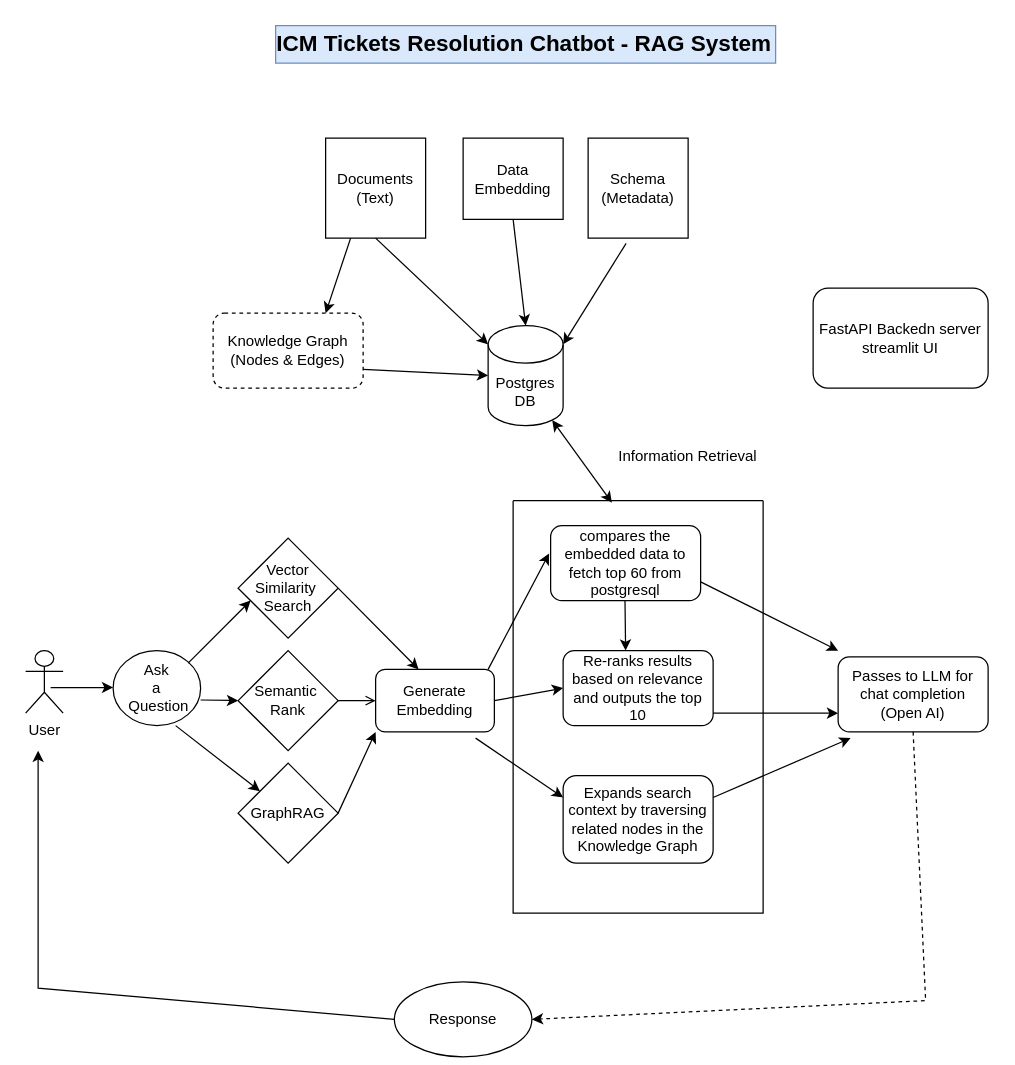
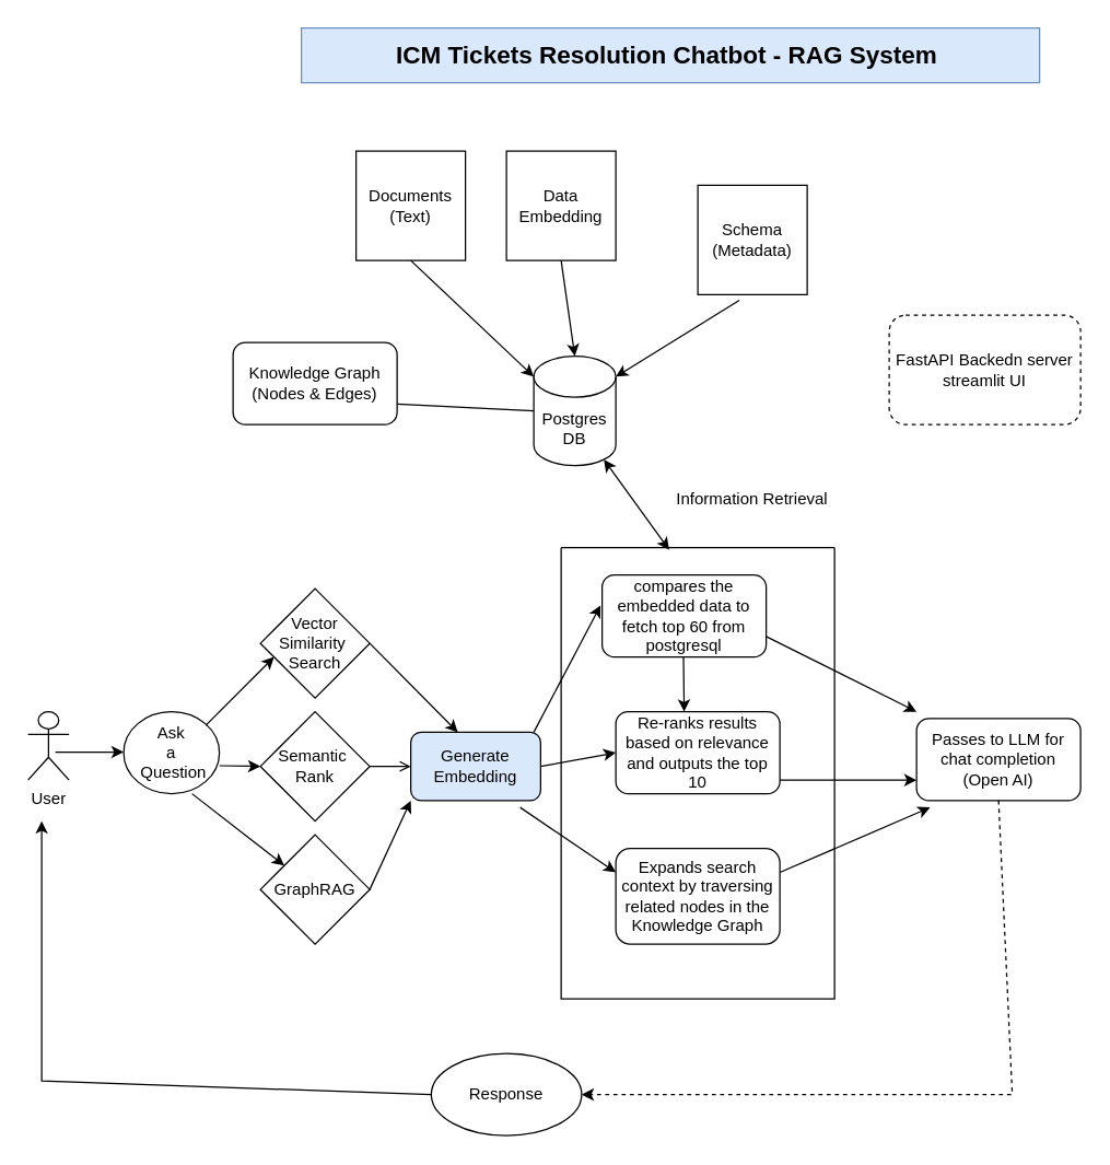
  <mxCell id="0" />
  <mxCell id="1" parent="0" />
  <mxCell id="2" value="Documents&lt;br&gt;(Text)" style="whiteSpace=wrap;html=1;aspect=fixed;" vertex="1" parent="1"><mxGeometry x="260" y="110" width="80" height="80" as="geometry" /></mxCell>
- <mxCell id="3" value="&lt;div&gt;Data&lt;/div&gt;Embedding" style="whiteSpace=wrap;html=1;aspect=fixed;" vertex="1" parent="1"><mxGeometry x="370" y="110" width="80" height="65" as="geometry" /></mxCell>
- <mxCell id="4" value="&lt;div&gt;Schema&lt;/div&gt;&lt;div&gt;(Metadata)&lt;/div&gt;" style="whiteSpace=wrap;html=1;aspect=fixed;" vertex="1" parent="1"><mxGeometry x="470" y="110" width="80" height="80" as="geometry" /></mxCell>
+ <mxCell id="3" value="&lt;div&gt;Data&lt;/div&gt;Embedding" style="whiteSpace=wrap;html=1;aspect=fixed;" vertex="1" parent="1"><mxGeometry x="370" y="110" width="80" height="80" as="geometry" /></mxCell>
+ <mxCell id="4" value="&lt;div&gt;Schema&lt;/div&gt;&lt;div&gt;(Metadata)&lt;/div&gt;" style="whiteSpace=wrap;html=1;aspect=fixed;" vertex="1" parent="1"><mxGeometry x="510" y="135" width="80" height="80" as="geometry" /></mxCell>
  <mxCell id="5" value="Postgres DB" style="shape=cylinder3;whiteSpace=wrap;html=1;boundedLbl=1;backgroundOutline=1;size=15;" vertex="1" parent="1"><mxGeometry x="390" y="260" width="60" height="80" as="geometry" /></mxCell>
  <mxCell id="6" value="" style="endArrow=classic;html=1;rounded=0;entryX=1;entryY=0;entryDx=0;entryDy=15;entryPerimeter=0;exitX=0.38;exitY=1.052;exitDx=0;exitDy=0;exitPerimeter=0;" edge="1" parent="1" source="4" target="5"><mxGeometry width="50" height="50" relative="1" as="geometry"><mxPoint x="80" y="640" as="sourcePoint" /><mxPoint x="50" y="790" as="targetPoint" /></mxGeometry></mxCell>
  <mxCell id="7" value="" style="endArrow=classic;html=1;rounded=0;entryX=0.5;entryY=0;entryDx=0;entryDy=0;entryPerimeter=0;exitX=0.5;exitY=1;exitDx=0;exitDy=0;" edge="1" parent="1" source="3" target="5"><mxGeometry width="50" height="50" relative="1" as="geometry"><mxPoint x="60" y="690" as="sourcePoint" /><mxPoint x="110" y="640" as="targetPoint" /></mxGeometry></mxCell>
  <mxCell id="8" value="" style="endArrow=classic;html=1;rounded=0;entryX=0;entryY=0;entryDx=0;entryDy=15;entryPerimeter=0;exitX=0.5;exitY=1;exitDx=0;exitDy=0;" edge="1" parent="1" source="2" target="5"><mxGeometry width="50" height="50" relative="1" as="geometry"><mxPoint x="-75" y="660" as="sourcePoint" /><mxPoint x="-165" y="715" as="targetPoint" /></mxGeometry></mxCell>
  <mxCell id="9" value="Vector Similarity&amp;nbsp;&lt;div&gt;Search&lt;/div&gt;" style="rhombus;whiteSpace=wrap;html=1;" vertex="1" parent="1"><mxGeometry x="190" y="430" width="80" height="80" as="geometry" /></mxCell>
  <mxCell id="10" value="Semantic&amp;nbsp;&lt;div&gt;Rank&lt;/div&gt;" style="rhombus;whiteSpace=wrap;html=1;" vertex="1" parent="1"><mxGeometry x="190" y="520" width="80" height="80" as="geometry" /></mxCell>
  <mxCell id="11" value="GraphRAG" style="rhombus;whiteSpace=wrap;html=1;" vertex="1" parent="1"><mxGeometry x="190" y="610" width="80" height="80" as="geometry" /></mxCell>
  <mxCell id="12" value="User" style="shape=umlActor;verticalLabelPosition=bottom;verticalAlign=top;html=1;outlineConnect=0;" vertex="1" parent="1"><mxGeometry x="20" y="520" width="30" height="50" as="geometry" /></mxCell>
  <mxCell id="13" value="Ask&lt;div&gt;a&lt;br&gt;&lt;div&gt;&lt;div&gt;&amp;nbsp;Question&lt;/div&gt;&lt;/div&gt;&lt;/div&gt;" style="ellipse;whiteSpace=wrap;html=1;" vertex="1" parent="1"><mxGeometry x="90" y="520" width="70" height="60" as="geometry" /></mxCell>
  <mxCell id="14" value="" style="endArrow=classic;html=1;rounded=0;" edge="1" parent="1"><mxGeometry width="50" height="50" relative="1" as="geometry"><mxPoint x="40" y="549.5" as="sourcePoint" /><mxPoint x="90" y="549.5" as="targetPoint" /></mxGeometry></mxCell>
  <mxCell id="15" value="" style="endArrow=classic;html=1;rounded=0;" edge="1" parent="1"><mxGeometry width="50" height="50" relative="1" as="geometry"><mxPoint x="150" y="530" as="sourcePoint" /><mxPoint x="200" y="480" as="targetPoint" /></mxGeometry></mxCell>
  <mxCell id="16" value="" style="endArrow=classic;html=1;rounded=0;" edge="1" parent="1"><mxGeometry width="50" height="50" relative="1" as="geometry"><mxPoint x="160" y="559.5" as="sourcePoint" /><mxPoint x="190" y="560" as="targetPoint" /></mxGeometry></mxCell>
  <mxCell id="17" value="" style="endArrow=classic;html=1;rounded=0;" edge="1" parent="1" target="11"><mxGeometry width="50" height="50" relative="1" as="geometry"><mxPoint x="140" y="580" as="sourcePoint" /><mxPoint x="200" y="610" as="targetPoint" /></mxGeometry></mxCell>
- <mxCell id="18" value="Generate&lt;br&gt;Embedding" style="rounded=1;whiteSpace=wrap;html=1;" vertex="1" parent="1"><mxGeometry x="300" y="535" width="95" height="50" as="geometry" /></mxCell>
+ <mxCell id="18" value="Generate&lt;br&gt;Embedding" style="rounded=1;whiteSpace=wrap;html=1;fillColor=#dae8fc;" vertex="1" parent="1"><mxGeometry x="300" y="535" width="95" height="50" as="geometry" /></mxCell>
  <mxCell id="19" value="" style="endArrow=open;html=1;rounded=0;entryX=0;entryY=0.5;entryDx=0;entryDy=0;" edge="1" parent="1" source="10" target="18"><mxGeometry width="50" height="50" relative="1" as="geometry"><mxPoint x="270" y="580" as="sourcePoint" /><mxPoint x="320" y="530" as="targetPoint" /></mxGeometry></mxCell>
  <mxCell id="20" value="" style="endArrow=classic;html=1;rounded=0;entryX=0.362;entryY=0;entryDx=0;entryDy=0;entryPerimeter=0;" edge="1" parent="1" target="18"><mxGeometry width="50" height="50" relative="1" as="geometry"><mxPoint x="270" y="470" as="sourcePoint" /><mxPoint x="338" y="523" as="targetPoint" /></mxGeometry></mxCell>
  <mxCell id="21" value="" style="endArrow=classic;html=1;rounded=0;entryX=0;entryY=1;entryDx=0;entryDy=0;" edge="1" parent="1" target="18"><mxGeometry width="50" height="50" relative="1" as="geometry"><mxPoint x="270" y="650" as="sourcePoint" /><mxPoint x="340" y="580" as="targetPoint" /></mxGeometry></mxCell>
  <mxCell id="22" value="compares the embedded data to fetch top 60 from postgresql" style="rounded=1;whiteSpace=wrap;html=1;" vertex="1" parent="1"><mxGeometry x="440" y="420" width="120" height="60" as="geometry" /></mxCell>
  <mxCell id="23" value="" style="endArrow=classic;html=1;rounded=0;entryX=-0.01;entryY=0.37;entryDx=0;entryDy=0;entryPerimeter=0;" edge="1" parent="1" target="22"><mxGeometry width="50" height="50" relative="1" as="geometry"><mxPoint x="390" y="535" as="sourcePoint" /><mxPoint x="440" y="485" as="targetPoint" /></mxGeometry></mxCell>
  <mxCell id="24" value="" style="endArrow=classic;html=1;rounded=0;" edge="1" parent="1"><mxGeometry width="50" height="50" relative="1" as="geometry"><mxPoint x="499.5" y="480" as="sourcePoint" /><mxPoint x="500" y="520" as="targetPoint" /></mxGeometry></mxCell>
  <mxCell id="25" value="&lt;p data-pm-slice=&quot;1 1 [&amp;quot;ordered_list&amp;quot;,{&amp;quot;spread&amp;quot;:true,&amp;quot;startingNumber&amp;quot;:1,&amp;quot;start&amp;quot;:71,&amp;quot;end&amp;quot;:1303},&amp;quot;regular_list_item&amp;quot;,{&amp;quot;start&amp;quot;:652,&amp;quot;end&amp;quot;:945},&amp;quot;list&amp;quot;,{&amp;quot;spread&amp;quot;:false,&amp;quot;start&amp;quot;:679,&amp;quot;end&amp;quot;:945},&amp;quot;regular_list_item&amp;quot;,{&amp;quot;start&amp;quot;:762,&amp;quot;end&amp;quot;:844}]&quot;&gt;Re-ranks results based on relevance and outputs the top 10&lt;/p&gt;" style="rounded=1;whiteSpace=wrap;html=1;" vertex="1" parent="1"><mxGeometry x="450" y="520" width="120" height="60" as="geometry" /></mxCell>
  <mxCell id="26" value="Passes to LLM for chat completion&lt;div&gt;(Open AI)&lt;/div&gt;" style="rounded=1;whiteSpace=wrap;html=1;" vertex="1" parent="1"><mxGeometry x="670" y="525" width="120" height="60" as="geometry" /></mxCell>
  <mxCell id="27" value="" style="endArrow=classic;html=1;rounded=0;exitX=1;exitY=0.75;exitDx=0;exitDy=0;" edge="1" parent="1" source="22"><mxGeometry width="50" height="50" relative="1" as="geometry"><mxPoint x="580" y="450" as="sourcePoint" /><mxPoint x="670" y="520" as="targetPoint" /></mxGeometry></mxCell>
  <mxCell id="28" value="" style="endArrow=classic;html=1;rounded=0;entryX=0;entryY=0.75;entryDx=0;entryDy=0;" edge="1" parent="1" target="26"><mxGeometry width="50" height="50" relative="1" as="geometry"><mxPoint x="570" y="570" as="sourcePoint" /><mxPoint x="660" y="570" as="targetPoint" /></mxGeometry></mxCell>
  <mxCell id="29" value="" style="endArrow=classic;html=1;rounded=0;entryX=0;entryY=0.25;entryDx=0;entryDy=0;" edge="1" parent="1" target="30"><mxGeometry width="50" height="50" relative="1" as="geometry"><mxPoint x="380" y="590" as="sourcePoint" /><mxPoint x="385" y="620" as="targetPoint" /></mxGeometry></mxCell>
  <mxCell id="30" value="&lt;div&gt;&lt;div&gt;&lt;p data-pm-slice=&quot;1 1 [&amp;quot;ordered_list&amp;quot;,{&amp;quot;spread&amp;quot;:true,&amp;quot;startingNumber&amp;quot;:1,&amp;quot;start&amp;quot;:71,&amp;quot;end&amp;quot;:1303},&amp;quot;regular_list_item&amp;quot;,{&amp;quot;start&amp;quot;:652,&amp;quot;end&amp;quot;:945},&amp;quot;list&amp;quot;,{&amp;quot;spread&amp;quot;:false,&amp;quot;start&amp;quot;:679,&amp;quot;end&amp;quot;:945},&amp;quot;regular_list_item&amp;quot;,{&amp;quot;start&amp;quot;:848,&amp;quot;end&amp;quot;:945}]&quot;&gt;Expands search context by traversing related nodes in the Knowledge Graph&lt;/p&gt;&lt;/div&gt;&lt;/div&gt;" style="rounded=1;whiteSpace=wrap;html=1;" vertex="1" parent="1"><mxGeometry x="450" y="620" width="120" height="70" as="geometry" /></mxCell>
  <mxCell id="31" value="" style="endArrow=classic;html=1;rounded=0;exitX=1;exitY=0.25;exitDx=0;exitDy=0;" edge="1" parent="1" source="30"><mxGeometry width="50" height="50" relative="1" as="geometry"><mxPoint x="610" y="635" as="sourcePoint" /><mxPoint x="680" y="590" as="targetPoint" /></mxGeometry></mxCell>
- <mxCell id="32" value="Response" style="ellipse;whiteSpace=wrap;html=1;" vertex="1" parent="1"><mxGeometry x="315" y="785" width="110" height="60" as="geometry" /></mxCell>
+ <mxCell id="32" value="Response" style="ellipse;whiteSpace=wrap;html=1;" vertex="1" parent="1"><mxGeometry x="315" y="770" width="110" height="60" as="geometry" /></mxCell>
  <mxCell id="33" value="" style="endArrow=classic;html=1;rounded=0;exitX=0;exitY=0.5;exitDx=0;exitDy=0;" edge="1" parent="1" source="32"><mxGeometry width="50" height="50" relative="1" as="geometry"><mxPoint x="30" y="820" as="sourcePoint" /><mxPoint x="30" y="600" as="targetPoint" /><Array as="points"><mxPoint x="30" y="790" /></Array></mxGeometry></mxCell>
  <mxCell id="34" value="" style="endArrow=classic;html=1;rounded=0;exitX=0.5;exitY=1;exitDx=0;exitDy=0;entryX=1;entryY=0.5;entryDx=0;entryDy=0;dashed=1;" edge="1" parent="1" source="26" target="32"><mxGeometry width="50" height="50" relative="1" as="geometry"><mxPoint x="760" y="585" as="sourcePoint" /><mxPoint x="500" y="785" as="targetPoint" /><Array as="points"><mxPoint x="740" y="800" /></Array></mxGeometry></mxCell>
- <mxCell id="35" value="Knowledge Graph&lt;div&gt;(Nodes &amp;amp; Edges)&lt;/div&gt;" style="rounded=1;whiteSpace=wrap;html=1;dashed=1;" vertex="1" parent="1"><mxGeometry x="170" y="250" width="120" height="60" as="geometry" /></mxCell>
- <mxCell id="36" value="" style="endArrow=classic;html=1;rounded=0;exitX=1;exitY=0.75;exitDx=0;exitDy=0;entryX=0;entryY=0.5;entryDx=0;entryDy=0;entryPerimeter=0;" edge="1" parent="1" source="35" target="5"><mxGeometry width="50" height="50" relative="1" as="geometry"><mxPoint x="350" y="400" as="sourcePoint" /><mxPoint x="400" y="350" as="targetPoint" /></mxGeometry></mxCell>
- <mxCell id="37" value="" style="endArrow=classic;html=1;rounded=0;exitX=0.25;exitY=1;exitDx=0;exitDy=0;entryX=0.75;entryY=0;entryDx=0;entryDy=0;" edge="1" parent="1" source="2" target="35"><mxGeometry width="50" height="50" relative="1" as="geometry"><mxPoint x="175" y="220" as="sourcePoint" /><mxPoint x="225" y="170" as="targetPoint" /></mxGeometry></mxCell>
+ <mxCell id="35" value="Knowledge Graph&lt;div&gt;(Nodes &amp;amp; Edges)&lt;/div&gt;" style="rounded=1;whiteSpace=wrap;html=1;" vertex="1" parent="1"><mxGeometry x="170" y="250" width="120" height="60" as="geometry" /></mxCell>
+ <mxCell id="36" value="" style="endArrow=none;html=1;rounded=0;exitX=1;exitY=0.75;exitDx=0;exitDy=0;entryX=0;entryY=0.5;entryDx=0;entryDy=0;entryPerimeter=0;" edge="1" parent="1" source="35" target="5"><mxGeometry width="50" height="50" relative="1" as="geometry"><mxPoint x="350" y="400" as="sourcePoint" /><mxPoint x="400" y="350" as="targetPoint" /></mxGeometry></mxCell>
  <mxCell id="38" value="" style="endArrow=classic;html=1;rounded=0;entryX=0;entryY=0.5;entryDx=0;entryDy=0;exitX=1;exitY=0.5;exitDx=0;exitDy=0;" edge="1" parent="1" source="18" target="25"><mxGeometry width="50" height="50" relative="1" as="geometry"><mxPoint x="420" y="560" as="sourcePoint" /><mxPoint x="470" y="510" as="targetPoint" /></mxGeometry></mxCell>
  <mxCell id="39" value="" style="swimlane;startSize=0;" vertex="1" parent="1"><mxGeometry x="410" y="400" width="200" height="330" as="geometry"><mxRectangle x="420" y="320" width="50" height="40" as="alternateBounds" /></mxGeometry></mxCell>
  <mxCell id="40" value="" style="endArrow=classic;startArrow=classic;html=1;rounded=0;entryX=0.855;entryY=1;entryDx=0;entryDy=-4.35;entryPerimeter=0;exitX=0.395;exitY=0.005;exitDx=0;exitDy=0;exitPerimeter=0;" edge="1" parent="1" source="39" target="5"><mxGeometry width="50" height="50" relative="1" as="geometry"><mxPoint x="550" y="410" as="sourcePoint" /><mxPoint x="600" y="360" as="targetPoint" /></mxGeometry></mxCell>
  <mxCell id="41" value="Information Retrieval" style="text;html=1;align=center;verticalAlign=middle;whiteSpace=wrap;rounded=0;" vertex="1" parent="1"><mxGeometry x="490" y="350" width="120" height="30" as="geometry" /></mxCell>
- <mxCell id="42" value="&lt;span id=&quot;docs-internal-guid-faf0d23c-7fff-004c-6f65-79e93e21f764&quot;&gt;&lt;span style=&quot;font-family: Arial, sans-serif; background-color: transparent; font-weight: 700; font-variant-numeric: normal; font-variant-east-asian: normal; font-variant-alternates: normal; font-variant-position: normal; font-variant-emoji: normal; vertical-align: baseline; white-space-collapse: preserve;&quot;&gt;&lt;font style=&quot;font-size: 18px;&quot;&gt;ICM Tickets Resolution Chatbot - RAG System &lt;/font&gt;&lt;/span&gt;&lt;/span&gt;" style="text;html=1;align=center;verticalAlign=middle;whiteSpace=wrap;rounded=0;fillColor=#dae8fc;strokeColor=#6c8ebf;" vertex="1" parent="1"><mxGeometry x="220" y="20" width="400" height="30" as="geometry" /></mxCell>
- <mxCell id="43" value="FastAPI Backedn server&lt;div&gt;streamlit UI&lt;/div&gt;" style="rounded=1;whiteSpace=wrap;html=1;" vertex="1" parent="1"><mxGeometry x="650" y="230" width="140" height="80" as="geometry" /></mxCell>
+ <mxCell id="42" value="&lt;span id=&quot;docs-internal-guid-faf0d23c-7fff-004c-6f65-79e93e21f764&quot;&gt;&lt;span style=&quot;font-family: Arial, sans-serif; background-color: transparent; font-weight: 700; font-variant-numeric: normal; font-variant-east-asian: normal; font-variant-alternates: normal; font-variant-position: normal; font-variant-emoji: normal; vertical-align: baseline; white-space-collapse: preserve;&quot;&gt;&lt;font style=&quot;font-size: 18px;&quot;&gt;ICM Tickets Resolution Chatbot - RAG System &lt;/font&gt;&lt;/span&gt;&lt;/span&gt;" style="text;html=1;align=center;verticalAlign=middle;whiteSpace=wrap;rounded=0;fillColor=#dae8fc;strokeColor=#6c8ebf;" vertex="1" parent="1"><mxGeometry x="220" y="20" width="540" height="40" as="geometry" /></mxCell>
+ <mxCell id="43" value="FastAPI Backedn server&lt;div&gt;streamlit UI&lt;/div&gt;" style="rounded=1;whiteSpace=wrap;html=1;dashed=1;" vertex="1" parent="1"><mxGeometry x="650" y="230" width="140" height="80" as="geometry" /></mxCell>
